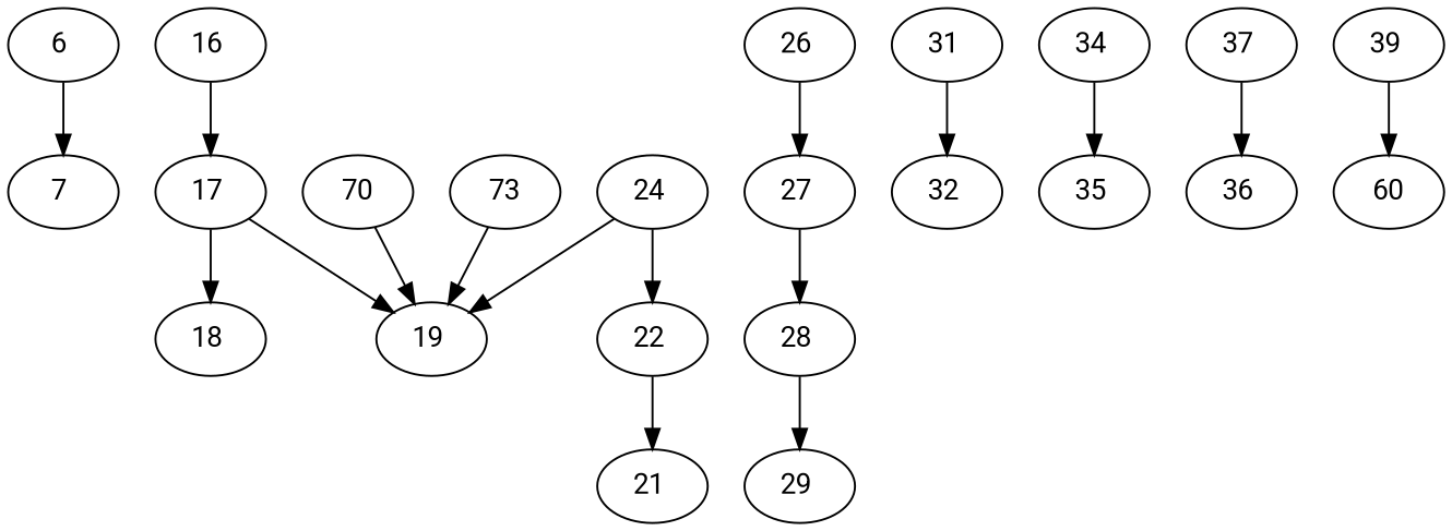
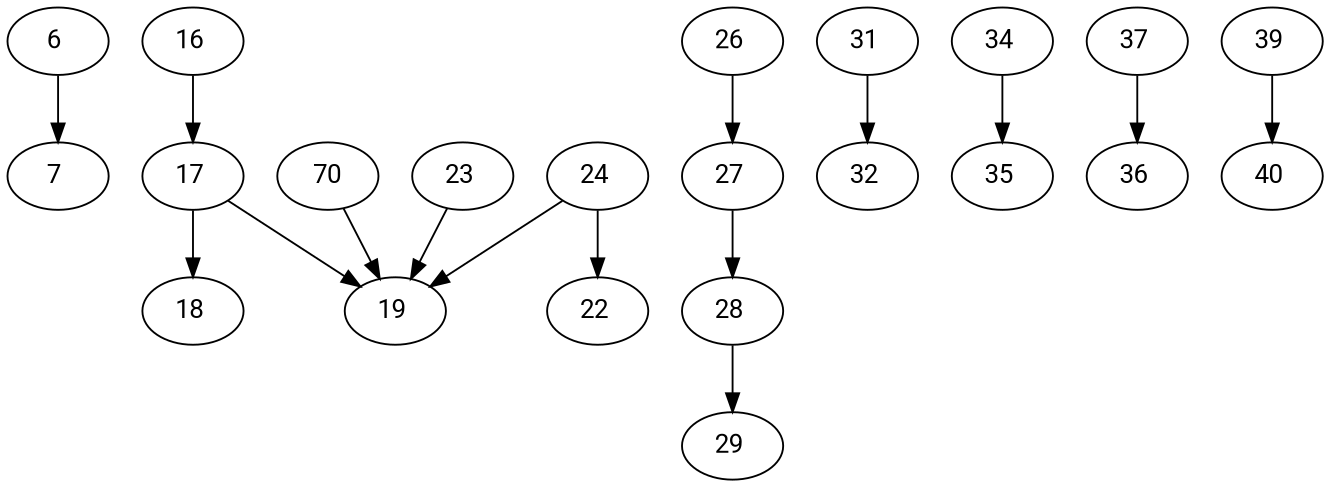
  digraph {
    fontname=Roboto
    node [fontname=Roboto]
    edge [fontname=Roboto]
    "6 "
    "7 "
    "16 "
    "17 "
    "18 "
    "19 "
    n7 [label=70]
    "22 "
-   "21 "
-   "23 " [label=73]
+   "23 "
    "24 "
    "26 "
    "27 "
    "28 "
    "29 "
    "31 "
    "32 "
    "34 "
    "35 "
    "37 "
    "36 "
    "39 "
-   "40 " [label=60]
+   "40 "
    "6 " -> "7 "
    "16 " -> "17 "
    "17 " -> "18 "
    "17 " -> "19 "
    n7 -> "19 "
-   "22 " -> "21 "
    "23 " -> "19 "
    "24 " -> "19 "
    "24 " -> "22 "
    "26 " -> "27 "
    "27 " -> "28 "
    "28 " -> "29 "
    "31 " -> "32 "
    "34 " -> "35 "
    "37 " -> "36 "
    "39 " -> "40 "
  }
